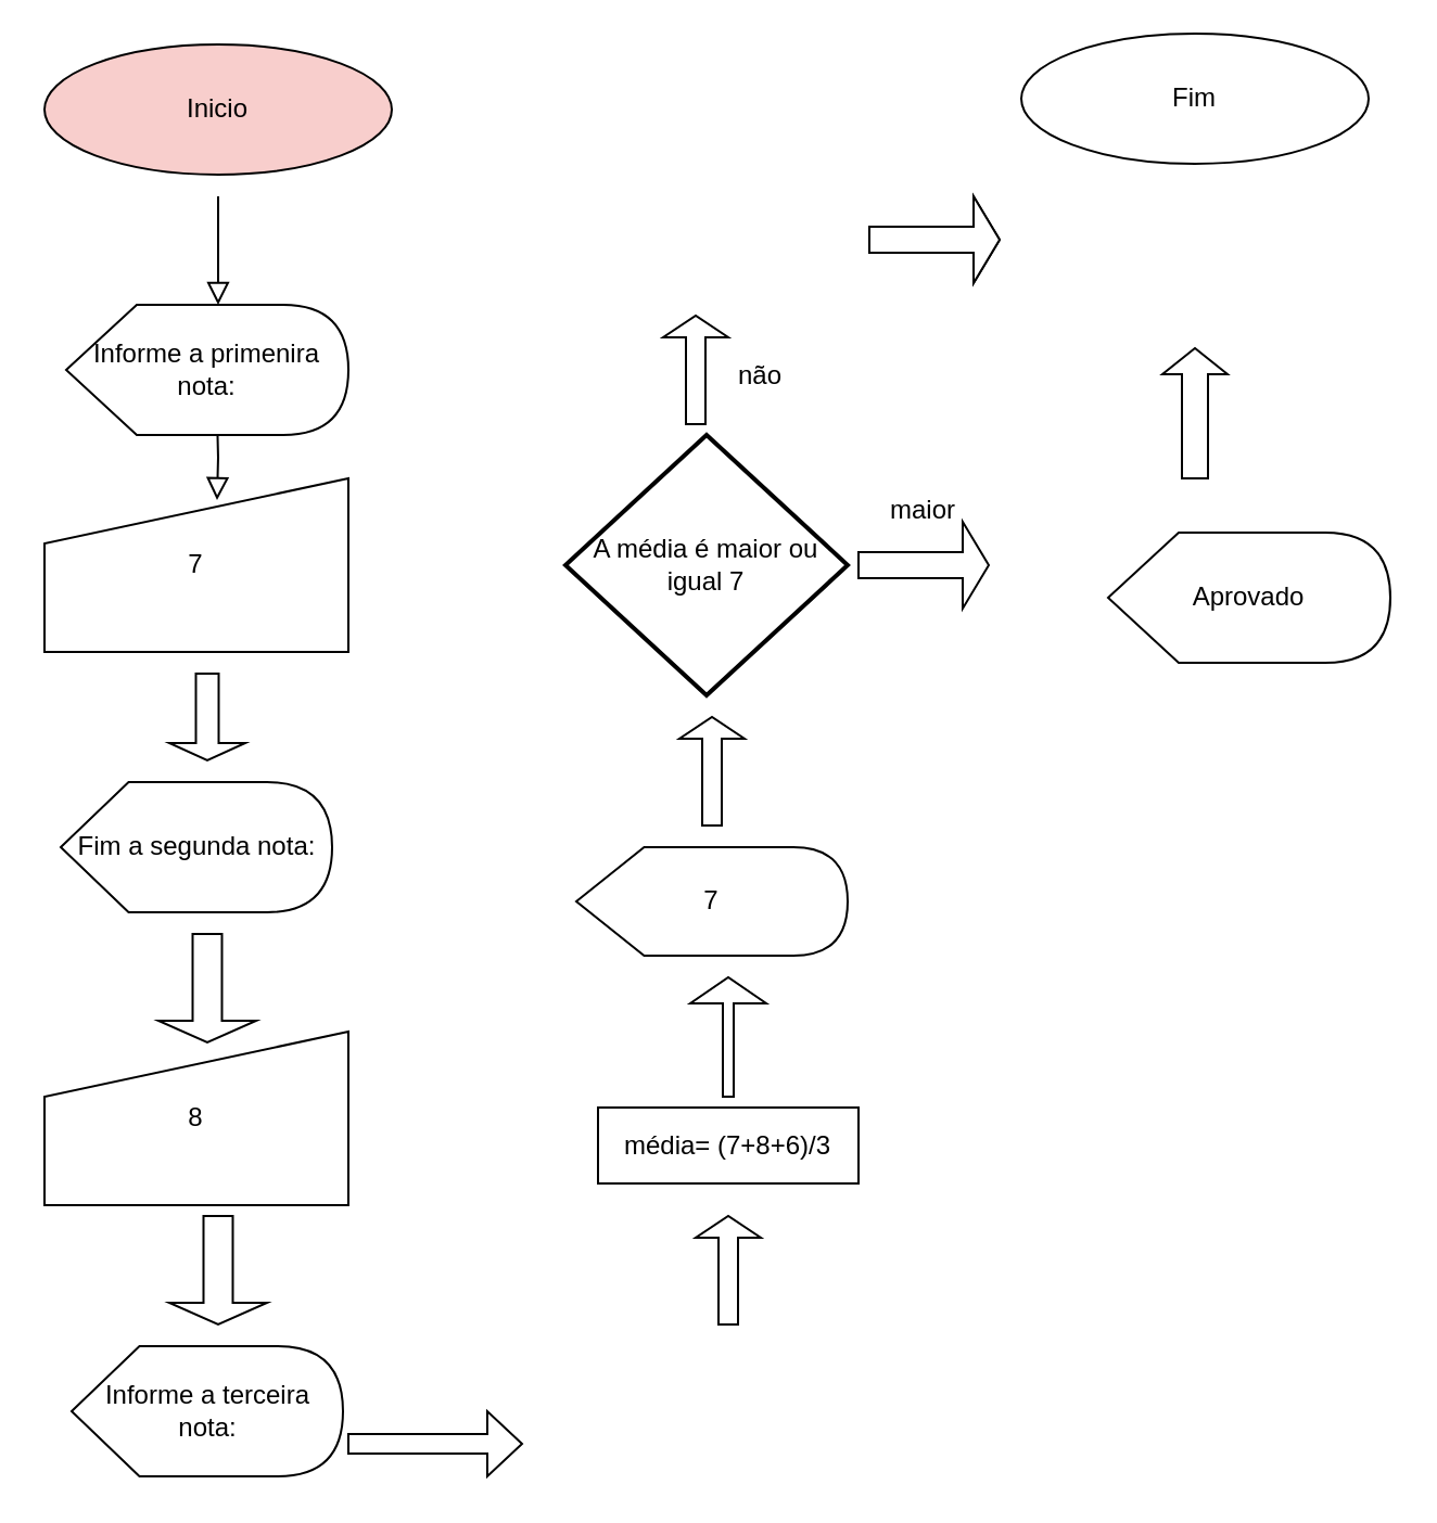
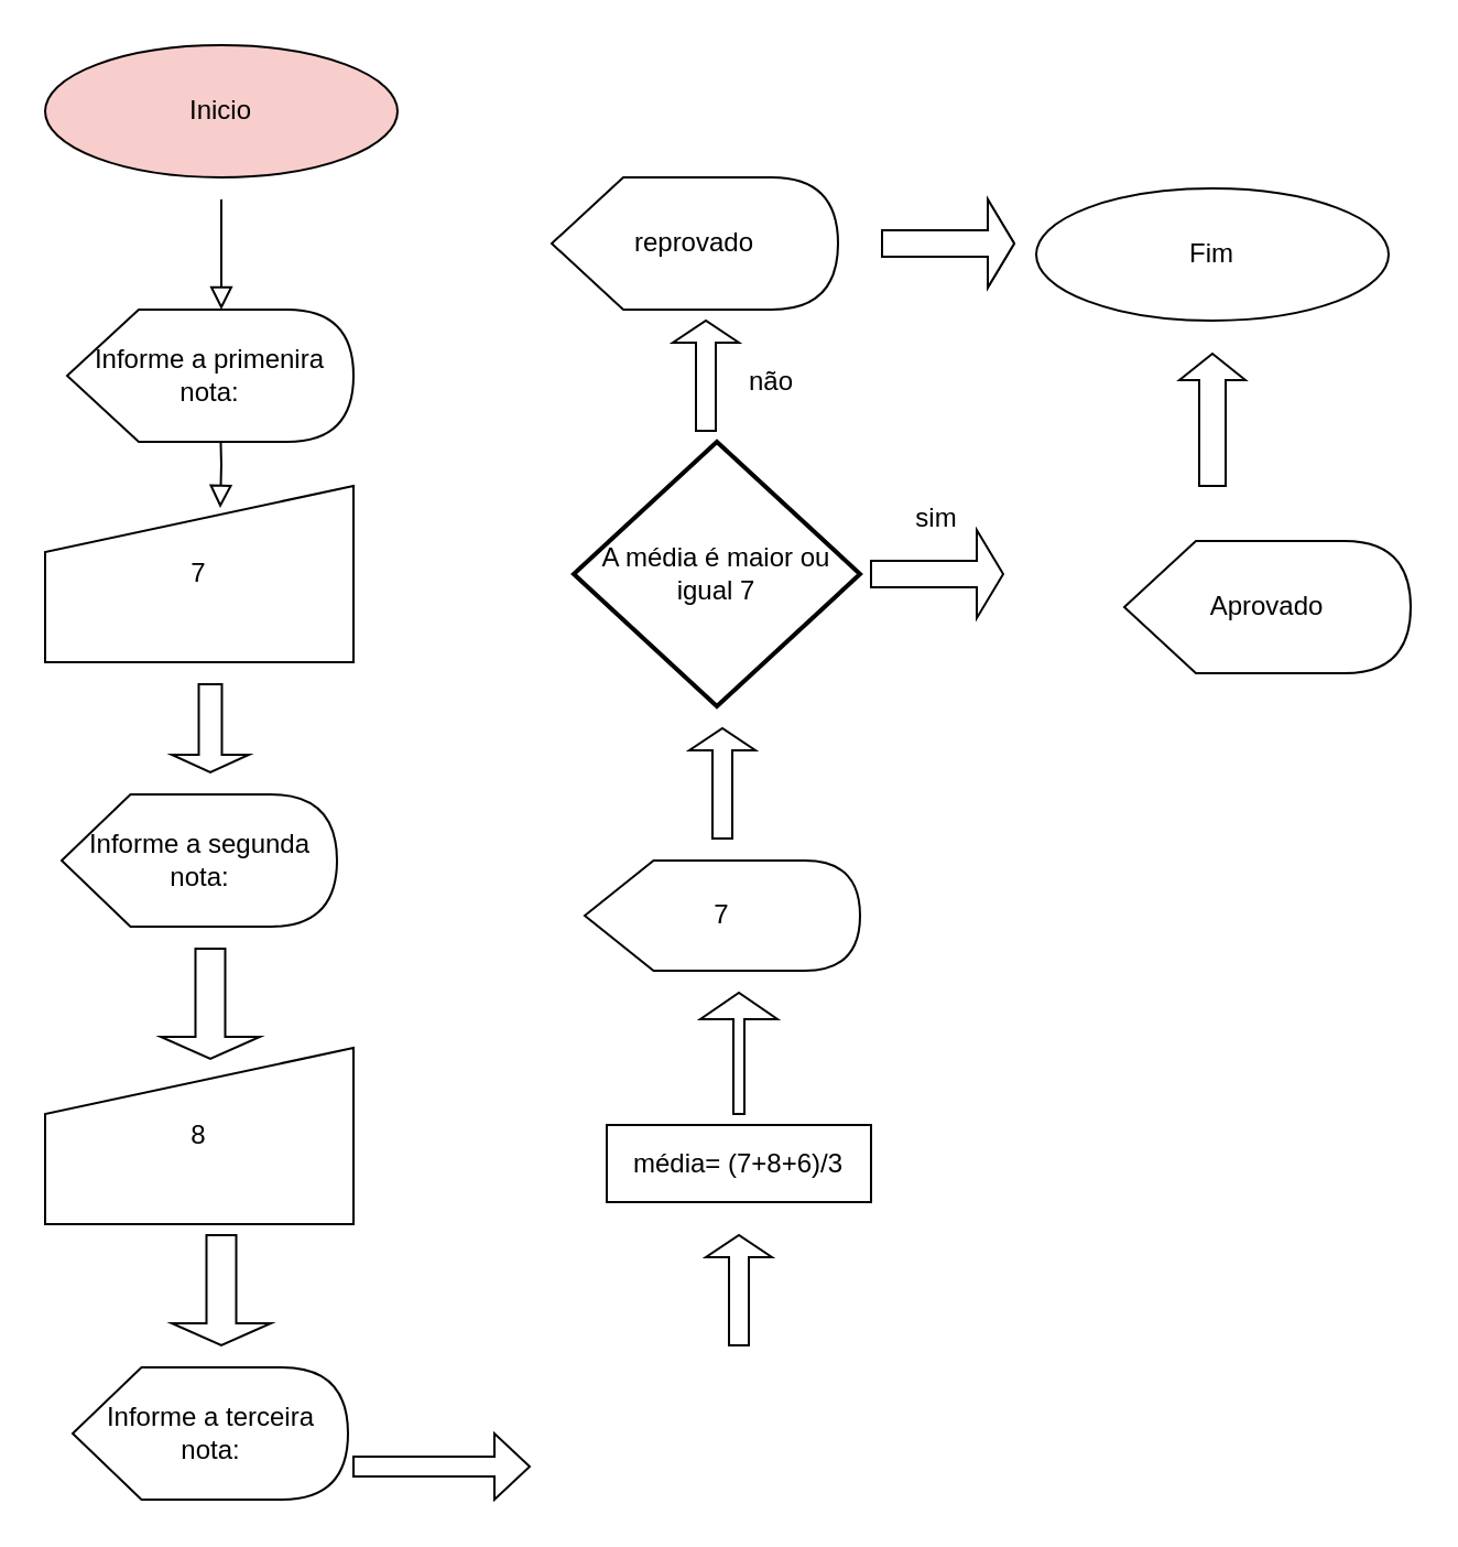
  <mxCell id="0" />
  <mxCell id="1" parent="0" />
  <mxCell id="2" value="" style="rounded=0;html=1;jettySize=auto;orthogonalLoop=1;fontSize=11;endArrow=block;endFill=0;endSize=8;strokeWidth=1;shadow=0;labelBackgroundColor=none;edgeStyle=orthogonalEdgeStyle;" parent="1" edge="1"><mxGeometry relative="1" as="geometry"><mxPoint x="100" y="90" as="sourcePoint" /><mxPoint x="100" y="140" as="targetPoint" /></mxGeometry></mxCell>
  <mxCell id="3" value="" style="rounded=0;html=1;jettySize=auto;orthogonalLoop=1;fontSize=11;endArrow=block;endFill=0;endSize=8;strokeWidth=1;shadow=0;labelBackgroundColor=none;edgeStyle=orthogonalEdgeStyle;" parent="1" edge="1"><mxGeometry y="20" relative="1" as="geometry"><mxPoint as="offset" /><mxPoint x="99.5" y="190" as="sourcePoint" /><mxPoint x="99.5" y="230" as="targetPoint" /></mxGeometry></mxCell>
  <mxCell id="4" value="Inicio" style="ellipse;whiteSpace=wrap;html=1;fillColor=#f8cecc;" vertex="1" parent="1"><mxGeometry x="20" y="20" width="160" height="60" as="geometry" /></mxCell>
  <mxCell id="5" value="Informe a primenira nota:" style="shape=display;whiteSpace=wrap;html=1;" vertex="1" parent="1"><mxGeometry x="30" y="140" width="130" height="60" as="geometry" /></mxCell>
  <mxCell id="6" value="7" style="shape=manualInput;whiteSpace=wrap;html=1;" vertex="1" parent="1"><mxGeometry x="20" y="220" width="140" height="80" as="geometry" /></mxCell>
- <mxCell id="7" value="Fim a segunda nota:" style="shape=display;whiteSpace=wrap;html=1;" vertex="1" parent="1"><mxGeometry x="27.5" y="360" width="125" height="60" as="geometry" /></mxCell>
+ <mxCell id="7" value="Informe a segunda nota:" style="shape=display;whiteSpace=wrap;html=1;" vertex="1" parent="1"><mxGeometry x="27.5" y="360" width="125" height="60" as="geometry" /></mxCell>
  <mxCell id="8" value="" style="shape=singleArrow;direction=south;whiteSpace=wrap;html=1;" vertex="1" parent="1"><mxGeometry x="77.5" y="310" width="35" height="40" as="geometry" /></mxCell>
  <mxCell id="9" value="" style="shape=singleArrow;direction=south;whiteSpace=wrap;html=1;" vertex="1" parent="1"><mxGeometry x="72.5" y="430" width="45" height="50" as="geometry" /></mxCell>
  <mxCell id="10" value="8" style="shape=manualInput;whiteSpace=wrap;html=1;" vertex="1" parent="1"><mxGeometry x="20" y="475" width="140" height="80" as="geometry" /></mxCell>
  <mxCell id="11" value="" style="shape=singleArrow;direction=south;whiteSpace=wrap;html=1;" vertex="1" parent="1"><mxGeometry x="77.5" y="560" width="45" height="50" as="geometry" /></mxCell>
  <mxCell id="12" value="Informe a terceira&lt;div&gt;nota:&lt;/div&gt;" style="shape=display;whiteSpace=wrap;html=1;" vertex="1" parent="1"><mxGeometry x="32.5" y="620" width="125" height="60" as="geometry" /></mxCell>
  <mxCell id="13" value="" style="shape=singleArrow;whiteSpace=wrap;html=1;" vertex="1" parent="1"><mxGeometry x="160" y="650" width="80" height="30" as="geometry" /></mxCell>
  <mxCell id="14" style="edgeStyle=orthogonalEdgeStyle;rounded=0;orthogonalLoop=1;jettySize=auto;html=1;exitX=0.5;exitY=1;exitDx=0;exitDy=0;" edge="1" parent="1" source="10" target="10"><mxGeometry relative="1" as="geometry" /></mxCell>
  <mxCell id="15" value="" style="shape=singleArrow;direction=north;whiteSpace=wrap;html=1;" vertex="1" parent="1"><mxGeometry x="320" y="560" width="30" height="50" as="geometry" /></mxCell>
  <mxCell id="16" value="média= (7+8+6)/3" style="rounded=0;whiteSpace=wrap;html=1;" vertex="1" parent="1"><mxGeometry x="275" y="510" width="120" height="35" as="geometry" /></mxCell>
  <mxCell id="17" value="" style="shape=singleArrow;direction=north;whiteSpace=wrap;html=1;arrowWidth=0.143;arrowSize=0.218;" vertex="1" parent="1"><mxGeometry x="317.5" y="450" width="35" height="55" as="geometry" /></mxCell>
  <mxCell id="18" value="7" style="shape=display;whiteSpace=wrap;html=1;" vertex="1" parent="1"><mxGeometry x="265" y="390" width="125" height="50" as="geometry" /></mxCell>
  <mxCell id="19" value="" style="shape=singleArrow;direction=north;whiteSpace=wrap;html=1;" vertex="1" parent="1"><mxGeometry x="312.5" y="330" width="30" height="50" as="geometry" /></mxCell>
  <mxCell id="20" value="A média é maior ou igual 7" style="strokeWidth=2;html=1;shape=mxgraph.flowchart.decision;whiteSpace=wrap;" vertex="1" parent="1"><mxGeometry x="260" y="200" width="130" height="120" as="geometry" /></mxCell>
  <mxCell id="21" value="" style="shape=singleArrow;whiteSpace=wrap;html=1;" vertex="1" parent="1"><mxGeometry x="395" y="240" width="60" height="40" as="geometry" /></mxCell>
  <mxCell id="22" value="Aprovado" style="shape=display;whiteSpace=wrap;html=1;" vertex="1" parent="1"><mxGeometry x="510" y="245" width="130" height="60" as="geometry" /></mxCell>
+ <mxCell id="23" value="reprovado" style="shape=display;whiteSpace=wrap;html=1;" vertex="1" parent="1"><mxGeometry x="250" y="80" width="130" height="60" as="geometry" /></mxCell>
  <mxCell id="24" value="" style="shape=singleArrow;direction=north;whiteSpace=wrap;html=1;" vertex="1" parent="1"><mxGeometry x="305" y="145" width="30" height="50" as="geometry" /></mxCell>
- <mxCell id="25" value="Fim" style="ellipse;whiteSpace=wrap;html=1;" vertex="1" parent="1"><mxGeometry x="470" y="15" width="160" height="60" as="geometry" /></mxCell>
+ <mxCell id="25" value="Fim" style="ellipse;whiteSpace=wrap;html=1;" vertex="1" parent="1"><mxGeometry x="470" y="85" width="160" height="60" as="geometry" /></mxCell>
  <mxCell id="26" value="" style="shape=singleArrow;whiteSpace=wrap;html=1;" vertex="1" parent="1"><mxGeometry x="400" y="90" width="60" height="40" as="geometry" /></mxCell>
  <mxCell id="27" value="" style="shape=singleArrow;whiteSpace=wrap;html=1;" vertex="1" parent="1"><mxGeometry x="400" y="90" width="60" height="40" as="geometry" /></mxCell>
  <mxCell id="28" value="" style="shape=singleArrow;direction=north;whiteSpace=wrap;html=1;arrowWidth=0.4;arrowSize=0.2;" vertex="1" parent="1"><mxGeometry x="535" y="160" width="30" height="60" as="geometry" /></mxCell>
- <mxCell id="29" value="maior" style="text;html=1;align=center;verticalAlign=middle;whiteSpace=wrap;rounded=0;" vertex="1" parent="1"><mxGeometry x="395" y="220" width="60" height="30" as="geometry" /></mxCell>
+ <mxCell id="29" value="sim" style="text;html=1;align=center;verticalAlign=middle;whiteSpace=wrap;rounded=0;" vertex="1" parent="1"><mxGeometry x="395" y="220" width="60" height="30" as="geometry" /></mxCell>
  <mxCell id="30" value="não&lt;div&gt;&lt;br&gt;&lt;/div&gt;" style="text;html=1;align=center;verticalAlign=middle;whiteSpace=wrap;rounded=0;" vertex="1" parent="1"><mxGeometry x="320" y="165" width="60" height="30" as="geometry" /></mxCell>
